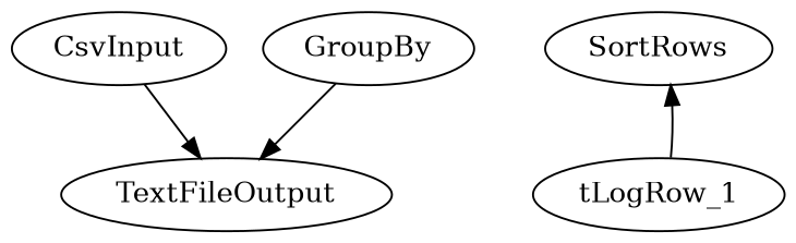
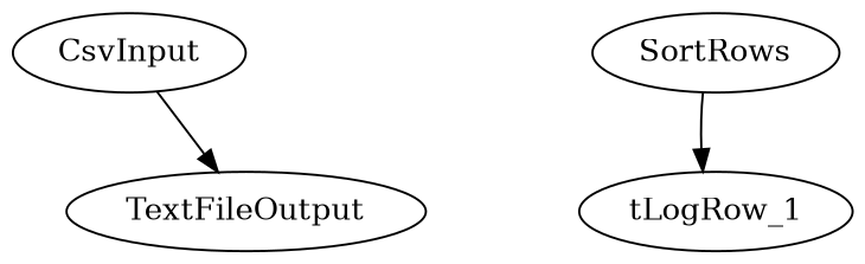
  digraph {
    n1 [label=CsvInput]
    n2 [label=TextFileOutput]
    n3 [label=SortRows]
    tLogRow_1
-   n5 [label=GroupBy]
    n1 -> n2
-   tLogRow_1 -> n3
-   n5 -> n2
+   n3 -> tLogRow_1
  }
